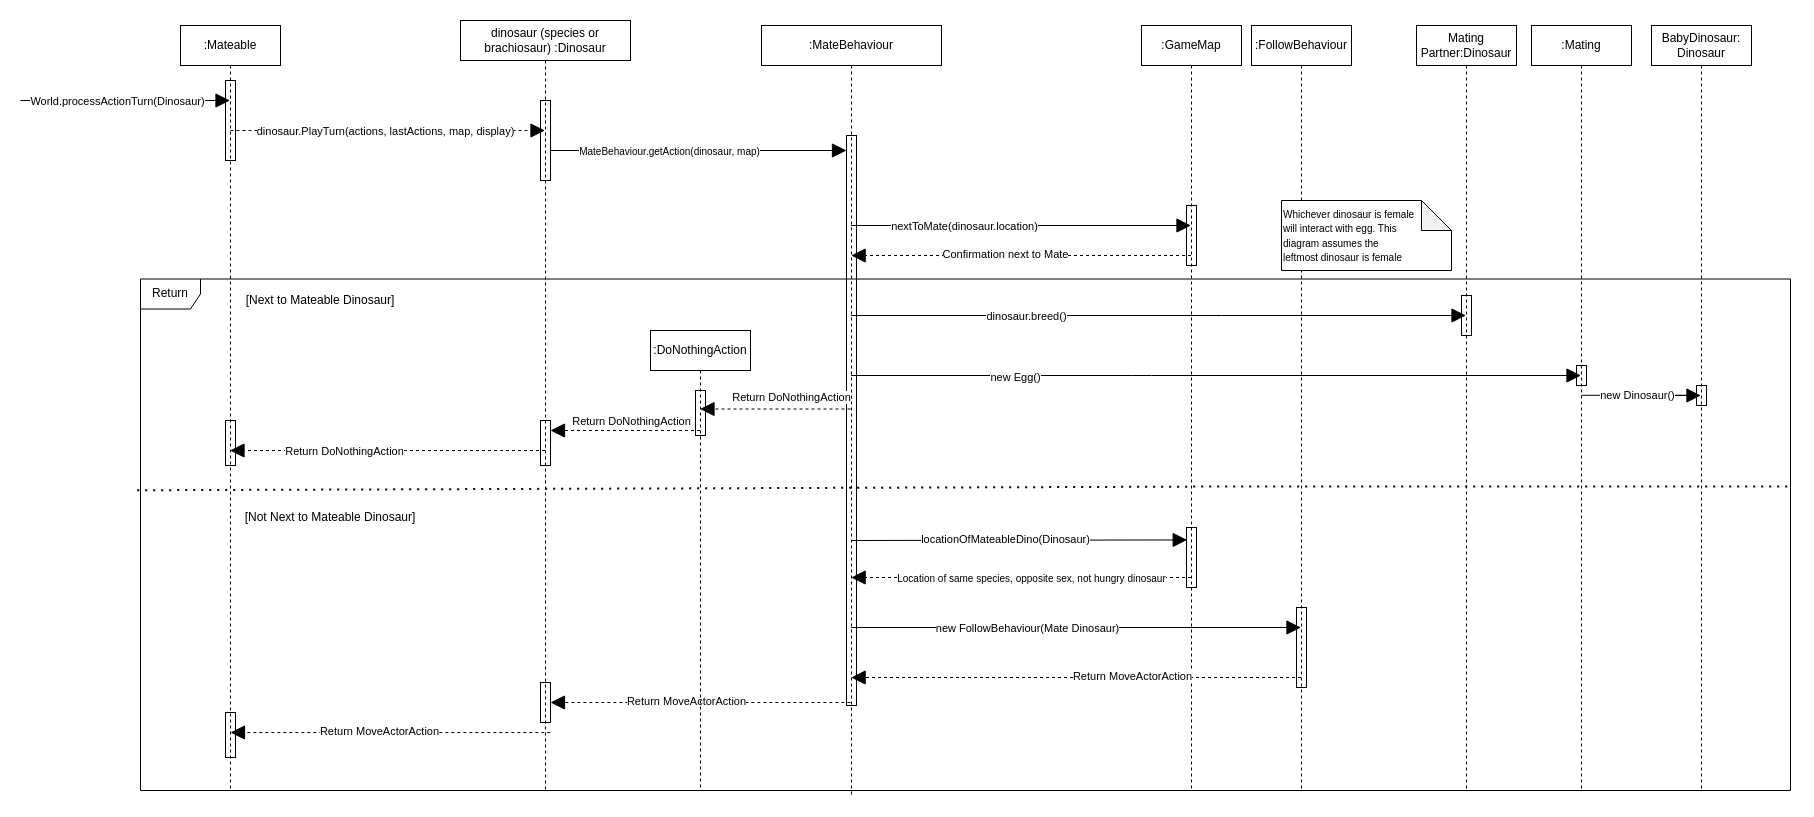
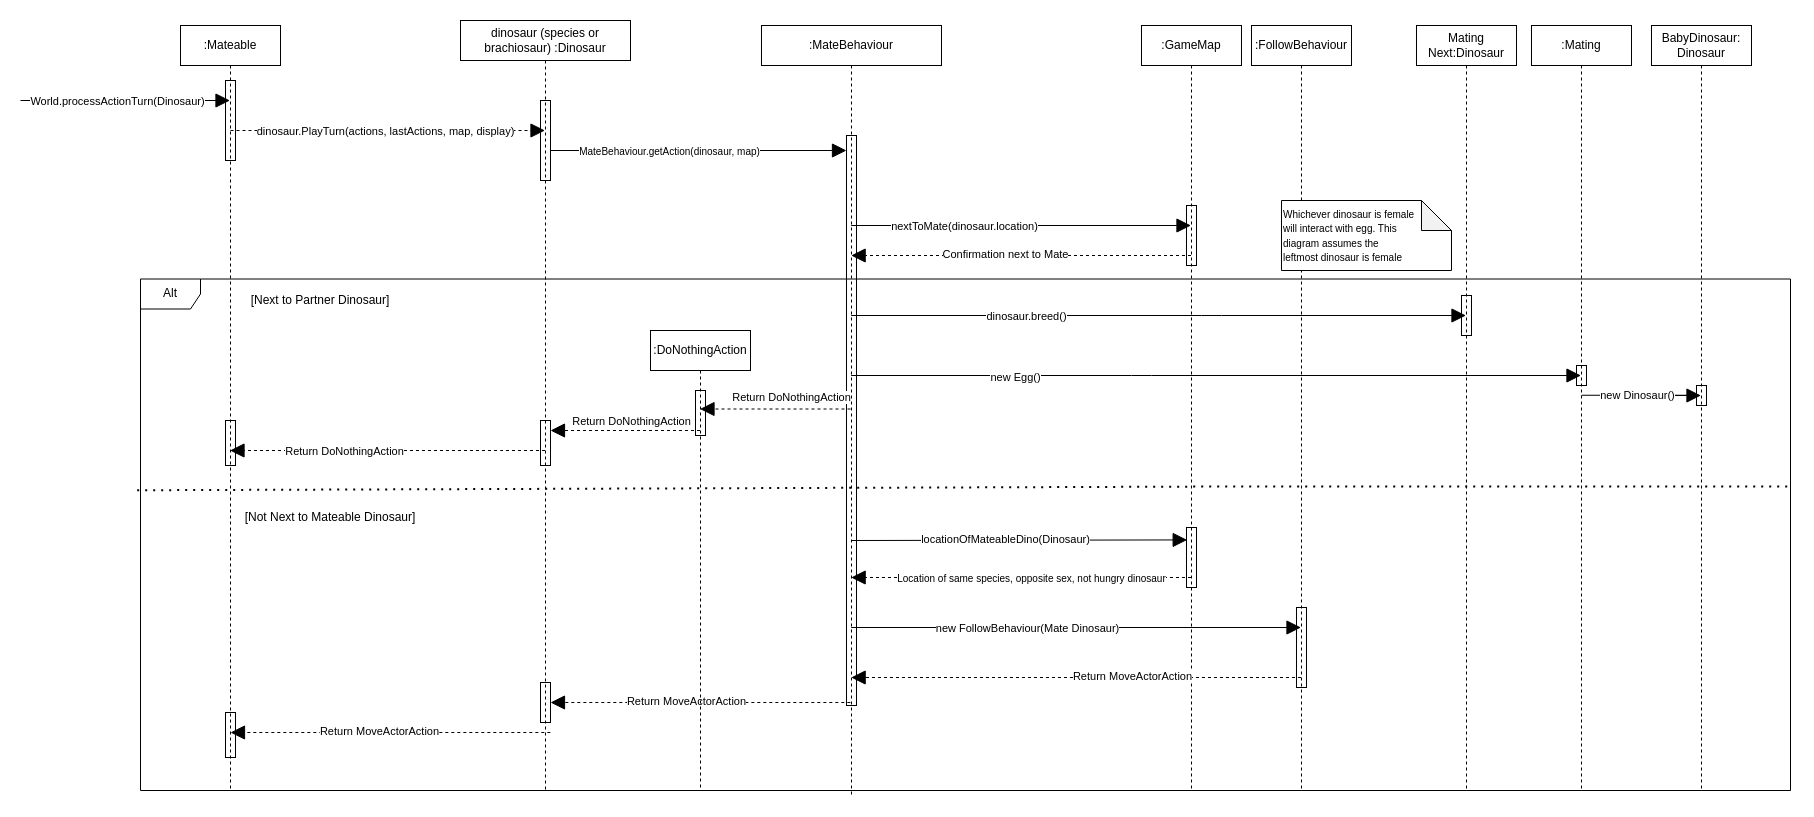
  <mxCell id="0" />
  <mxCell id="1" parent="0" />
- <mxCell id="2" value="Return" style="shape=umlFrame;whiteSpace=wrap;html=1;" parent="1" vertex="1"><mxGeometry x="140" y="278.5" width="1650" height="511.5" as="geometry" /></mxCell>
+ <mxCell id="2" value="Alt" style="shape=umlFrame;whiteSpace=wrap;html=1;" parent="1" vertex="1"><mxGeometry x="140" y="278.5" width="1650" height="511.5" as="geometry" /></mxCell>
  <mxCell id="3" value="" style="html=1;points=[];perimeter=orthogonalPerimeter;" parent="1" vertex="1"><mxGeometry x="1575.99" y="365" width="10" height="20" as="geometry" /></mxCell>
  <mxCell id="4" value="" style="html=1;points=[];perimeter=orthogonalPerimeter;" parent="1" vertex="1"><mxGeometry x="1460.99" y="295" width="10" height="40" as="geometry" /></mxCell>
  <mxCell id="5" value="" style="html=1;points=[];perimeter=orthogonalPerimeter;" parent="1" vertex="1"><mxGeometry x="1185.99" y="205" width="10" height="60" as="geometry" /></mxCell>
  <mxCell id="6" value=":GameMap" style="shape=umlLifeline;perimeter=lifelinePerimeter;whiteSpace=wrap;html=1;container=0;collapsible=0;recursiveResize=0;outlineConnect=0;" parent="1" vertex="1"><mxGeometry x="1140.99" y="25" width="100" height="765" as="geometry" /></mxCell>
  <mxCell id="7" value=":FollowBehaviour" style="shape=umlLifeline;perimeter=lifelinePerimeter;whiteSpace=wrap;html=1;container=1;collapsible=0;recursiveResize=0;outlineConnect=0;" parent="1" vertex="1"><mxGeometry x="1250.99" y="25" width="100" height="765" as="geometry" /></mxCell>
  <mxCell id="8" value="" style="html=1;points=[];perimeter=orthogonalPerimeter;fillColor=none;" parent="7" vertex="1"><mxGeometry x="45" y="582" width="10" height="80" as="geometry" /></mxCell>
  <mxCell id="9" value="" style="endArrow=block;endFill=1;endSize=12;html=1;dashed=1;" parent="1" edge="1"><mxGeometry width="160" relative="1" as="geometry"><mxPoint x="1300.49" y="677" as="sourcePoint" /><mxPoint x="850.657" y="677" as="targetPoint" /><Array as="points"><mxPoint x="1220.99" y="677" /></Array></mxGeometry></mxCell>
  <mxCell id="10" value="Return MoveActorAction" style="edgeLabel;html=1;align=center;verticalAlign=middle;resizable=0;points=[];" parent="9" vertex="1" connectable="0"><mxGeometry x="-0.247" y="-2" relative="1" as="geometry"><mxPoint as="offset" /></mxGeometry></mxCell>
  <mxCell id="11" value="" style="endArrow=block;endFill=1;endSize=12;html=1;" parent="1" edge="1"><mxGeometry width="160" relative="1" as="geometry"><mxPoint x="850.657" y="315" as="sourcePoint" /><mxPoint x="1465.49" y="315" as="targetPoint" /><Array as="points"><mxPoint x="1210.99" y="315" /></Array></mxGeometry></mxCell>
  <mxCell id="12" value="dinosaur.breed()" style="edgeLabel;html=1;align=center;verticalAlign=middle;resizable=0;points=[];" parent="11" vertex="1" connectable="0"><mxGeometry x="-0.431" relative="1" as="geometry"><mxPoint as="offset" /></mxGeometry></mxCell>
  <mxCell id="13" value=":Mating" style="shape=umlLifeline;perimeter=lifelinePerimeter;whiteSpace=wrap;html=1;container=0;collapsible=0;recursiveResize=0;outlineConnect=0;" parent="1" vertex="1"><mxGeometry x="1530.99" y="25" width="100" height="765" as="geometry" /></mxCell>
  <mxCell id="14" value="" style="endArrow=block;endFill=1;endSize=12;html=1;" parent="1" edge="1"><mxGeometry width="160" relative="1" as="geometry"><mxPoint x="850.657" y="375" as="sourcePoint" /><mxPoint x="1580.49" y="375" as="targetPoint" /><Array as="points"><mxPoint x="1140.99" y="375" /></Array></mxGeometry></mxCell>
  <mxCell id="15" value="new Egg()" style="edgeLabel;html=1;align=center;verticalAlign=middle;resizable=0;points=[];" parent="14" vertex="1" connectable="0"><mxGeometry x="-0.55" y="-1" relative="1" as="geometry"><mxPoint as="offset" /></mxGeometry></mxCell>
  <mxCell id="16" value="&lt;font style=&quot;font-size: 10px&quot;&gt;Whichever dinosaur is female &lt;br&gt;will interact with egg. This&lt;br&gt;diagram assumes the&lt;br&gt;leftmost dinosaur is female&lt;/font&gt;" style="shape=note;whiteSpace=wrap;html=1;backgroundOutline=1;darkOpacity=0.05;align=left;" parent="1" vertex="1"><mxGeometry x="1280.99" y="200" width="170" height="70" as="geometry" /></mxCell>
  <mxCell id="17" value="BabyDinosaur:&lt;br&gt;Dinosaur" style="shape=umlLifeline;perimeter=lifelinePerimeter;whiteSpace=wrap;html=1;container=0;collapsible=0;recursiveResize=0;outlineConnect=0;" parent="1" vertex="1"><mxGeometry x="1650.99" y="25" width="100" height="765" as="geometry" /></mxCell>
  <mxCell id="18" value="" style="endArrow=block;endFill=1;endSize=12;html=1;startArrow=none;" parent="1" source="36" edge="1"><mxGeometry width="160" relative="1" as="geometry"><mxPoint x="1550.99" y="435" as="sourcePoint" /><mxPoint x="1700.49" y="395" as="targetPoint" /><Array as="points"><mxPoint x="1640.99" y="395" /></Array></mxGeometry></mxCell>
  <mxCell id="19" value=":MateBehaviour" style="shape=umlLifeline;perimeter=lifelinePerimeter;whiteSpace=wrap;html=1;container=1;collapsible=0;recursiveResize=0;outlineConnect=0;" parent="1" vertex="1"><mxGeometry x="760.99" y="25" width="180" height="770" as="geometry" /></mxCell>
  <mxCell id="20" value="" style="html=1;points=[];perimeter=orthogonalPerimeter;fillColor=none;" parent="19" vertex="1"><mxGeometry x="85" y="110" width="10" height="570" as="geometry" /></mxCell>
  <mxCell id="21" value="" style="endArrow=block;endFill=1;endSize=12;html=1;entryX=0.071;entryY=0.207;entryDx=0;entryDy=0;entryPerimeter=0;" parent="1" target="35" edge="1"><mxGeometry width="160" relative="1" as="geometry"><mxPoint x="850.99" y="540" as="sourcePoint" /><mxPoint x="1161.18" y="539.55" as="targetPoint" /></mxGeometry></mxCell>
  <mxCell id="22" value="locationOfMateableDino(Dinosaur)" style="edgeLabel;html=1;align=center;verticalAlign=middle;resizable=0;points=[];" parent="21" vertex="1" connectable="0"><mxGeometry x="-0.081" y="1" relative="1" as="geometry"><mxPoint as="offset" /></mxGeometry></mxCell>
  <mxCell id="23" value="" style="endArrow=block;dashed=1;endFill=1;endSize=12;html=1;" parent="1" edge="1"><mxGeometry width="160" relative="1" as="geometry"><mxPoint x="1190.49" y="577" as="sourcePoint" /><mxPoint x="850.657" y="577" as="targetPoint" /><Array as="points"><mxPoint x="1150.99" y="577" /><mxPoint x="1100.99" y="577" /></Array></mxGeometry></mxCell>
  <mxCell id="24" value="&lt;font style=&quot;font-size: 10px&quot;&gt;Location of same species, opposite sex, not hungry dinosaur&lt;/font&gt;" style="edgeLabel;html=1;align=center;verticalAlign=middle;resizable=0;points=[];" parent="23" vertex="1" connectable="0"><mxGeometry x="0.31" y="2" relative="1" as="geometry"><mxPoint x="63" y="-2" as="offset" /></mxGeometry></mxCell>
- <mxCell id="25" value="Mating Partner:Dinosaur" style="shape=umlLifeline;perimeter=lifelinePerimeter;whiteSpace=wrap;html=1;container=0;collapsible=0;recursiveResize=0;outlineConnect=0;" parent="1" vertex="1"><mxGeometry x="1415.99" y="25" width="100" height="765" as="geometry" /></mxCell>
+ <mxCell id="25" value="Mating Next:Dinosaur" style="shape=umlLifeline;perimeter=lifelinePerimeter;whiteSpace=wrap;html=1;container=0;collapsible=0;recursiveResize=0;outlineConnect=0;" parent="1" vertex="1"><mxGeometry x="1415.99" y="25" width="100" height="765" as="geometry" /></mxCell>
  <mxCell id="26" value="" style="endArrow=block;endFill=1;endSize=12;html=1;" parent="1" edge="1"><mxGeometry width="160" relative="1" as="geometry"><mxPoint x="850.657" y="627" as="sourcePoint" /><mxPoint x="1300.49" y="627" as="targetPoint" /><Array as="points"><mxPoint x="1050.99" y="627" /></Array></mxGeometry></mxCell>
  <mxCell id="27" value="new FollowBehaviour(Mate Dinosaur)" style="edgeLabel;html=1;align=center;verticalAlign=middle;resizable=0;points=[];" parent="26" vertex="1" connectable="0"><mxGeometry x="-0.266" relative="1" as="geometry"><mxPoint x="11" as="offset" /></mxGeometry></mxCell>
  <mxCell id="28" value="" style="endArrow=block;endFill=1;endSize=12;html=1;" parent="1" edge="1"><mxGeometry width="160" relative="1" as="geometry"><mxPoint x="850.657" y="225" as="sourcePoint" /><mxPoint x="1190.49" y="225" as="targetPoint" /><Array as="points"><mxPoint x="1000.99" y="225" /></Array></mxGeometry></mxCell>
  <mxCell id="29" value="nextToMate(dinosaur.location)" style="edgeLabel;html=1;align=center;verticalAlign=middle;resizable=0;points=[];" parent="28" vertex="1" connectable="0"><mxGeometry x="-0.333" relative="1" as="geometry"><mxPoint as="offset" /></mxGeometry></mxCell>
  <mxCell id="30" value="" style="endArrow=block;dashed=1;endFill=1;endSize=12;html=1;" parent="1" edge="1"><mxGeometry width="160" relative="1" as="geometry"><mxPoint x="1190.49" y="255" as="sourcePoint" /><mxPoint x="850.657" y="255" as="targetPoint" /><Array as="points"><mxPoint x="1080.99" y="255" /></Array></mxGeometry></mxCell>
  <mxCell id="31" value="Confirmation next to Mate" style="edgeLabel;html=1;align=center;verticalAlign=middle;resizable=0;points=[];" parent="30" vertex="1" connectable="0"><mxGeometry x="0.096" y="-2" relative="1" as="geometry"><mxPoint as="offset" /></mxGeometry></mxCell>
- <mxCell id="32" value="[Next to Mateable Dinosaur]" style="text;html=1;strokeColor=none;fillColor=none;align=center;verticalAlign=middle;whiteSpace=wrap;rounded=0;" parent="1" vertex="1"><mxGeometry x="240" y="290" width="160" height="20" as="geometry" /></mxCell>
+ <mxCell id="32" value="[Next to Partner Dinosaur]" style="text;html=1;strokeColor=none;fillColor=none;align=center;verticalAlign=middle;whiteSpace=wrap;rounded=0;" parent="1" vertex="1"><mxGeometry x="240" y="290" width="160" height="20" as="geometry" /></mxCell>
  <mxCell id="33" value="" style="endArrow=none;dashed=1;html=1;dashPattern=1 3;strokeWidth=2;exitX=-0.002;exitY=0.413;exitDx=0;exitDy=0;exitPerimeter=0;" parent="1" source="2" edge="1"><mxGeometry width="50" height="50" relative="1" as="geometry"><mxPoint x="840.99" y="440" as="sourcePoint" /><mxPoint x="1792" y="486" as="targetPoint" /><Array as="points"><mxPoint x="1230" y="486" /></Array></mxGeometry></mxCell>
  <mxCell id="34" value="[Not Next to Mateable Dinosaur]" style="text;html=1;strokeColor=none;fillColor=none;align=center;verticalAlign=middle;whiteSpace=wrap;rounded=0;" parent="1" vertex="1"><mxGeometry x="210" y="507" width="240" height="20" as="geometry" /></mxCell>
  <mxCell id="35" value="" style="html=1;points=[];perimeter=orthogonalPerimeter;fillColor=none;" parent="1" vertex="1"><mxGeometry x="1185.99" y="527" width="10" height="60" as="geometry" /></mxCell>
  <mxCell id="36" value="" style="html=1;points=[];perimeter=orthogonalPerimeter;fillColor=none;" parent="1" vertex="1"><mxGeometry x="1695.99" y="385" width="10" height="20" as="geometry" /></mxCell>
  <mxCell id="37" value="" style="endArrow=none;endFill=1;endSize=12;html=1;" parent="1" edge="1"><mxGeometry width="160" relative="1" as="geometry"><mxPoint x="1581.014" y="394.76" as="sourcePoint" /><mxPoint x="1695.99" y="394.76" as="targetPoint" /><Array as="points" /></mxGeometry></mxCell>
  <mxCell id="38" value="new Dinosaur()" style="edgeLabel;html=1;align=center;verticalAlign=middle;resizable=0;points=[];" parent="37" vertex="1" connectable="0"><mxGeometry x="-0.37" y="-2" relative="1" as="geometry"><mxPoint x="19" y="-2" as="offset" /></mxGeometry></mxCell>
  <mxCell id="39" value="" style="endArrow=block;endFill=1;endSize=12;html=1;" parent="1" edge="1"><mxGeometry width="160" relative="1" as="geometry"><mxPoint x="550.167" y="150" as="sourcePoint" /><mxPoint x="845.99" y="150" as="targetPoint" /></mxGeometry></mxCell>
  <mxCell id="40" value="&lt;font size=&quot;1&quot;&gt;MateBehaviour.getAction(dinosaur, map)&lt;/font&gt;" style="edgeLabel;html=1;align=center;verticalAlign=middle;resizable=0;points=[];" parent="39" vertex="1" connectable="0"><mxGeometry x="-0.519" y="1" relative="1" as="geometry"><mxPoint x="47" y="1" as="offset" /></mxGeometry></mxCell>
  <mxCell id="41" value=":Mateable" style="shape=umlLifeline;perimeter=lifelinePerimeter;whiteSpace=wrap;html=1;container=1;collapsible=0;recursiveResize=0;outlineConnect=0;" vertex="1" parent="1"><mxGeometry x="180" y="25" width="100" height="765" as="geometry" /></mxCell>
  <mxCell id="42" value="" style="endArrow=block;dashed=1;endFill=1;endSize=12;html=1;" edge="1" parent="41" target="49"><mxGeometry width="160" relative="1" as="geometry"><mxPoint x="50" y="105" as="sourcePoint" /><mxPoint x="210" y="105" as="targetPoint" /></mxGeometry></mxCell>
  <mxCell id="43" value="dinosaur.PlayTurn(actions, lastActions, map, display)" style="edgeLabel;html=1;align=center;verticalAlign=middle;resizable=0;points=[];" vertex="1" connectable="0" parent="42"><mxGeometry x="-0.418" y="-1" relative="1" as="geometry"><mxPoint x="62" y="-1" as="offset" /></mxGeometry></mxCell>
  <mxCell id="44" value="" style="html=1;points=[];perimeter=orthogonalPerimeter;fillColor=none;" vertex="1" parent="41"><mxGeometry x="45" y="687" width="10" height="45" as="geometry" /></mxCell>
  <mxCell id="45" value="" style="html=1;points=[];perimeter=orthogonalPerimeter;fillColor=none;" vertex="1" parent="41"><mxGeometry x="45" y="55" width="10" height="80" as="geometry" /></mxCell>
  <mxCell id="46" value="" style="html=1;points=[];perimeter=orthogonalPerimeter;fillColor=none;" vertex="1" parent="41"><mxGeometry x="45" y="395" width="10" height="45" as="geometry" /></mxCell>
  <mxCell id="47" value="" style="endArrow=block;endFill=1;endSize=12;html=1;" edge="1" parent="1" target="41"><mxGeometry width="160" relative="1" as="geometry"><mxPoint x="20" y="100" as="sourcePoint" /><mxPoint x="180" y="130" as="targetPoint" /><Array as="points"><mxPoint x="140" y="100" /></Array></mxGeometry></mxCell>
  <mxCell id="48" value="World.processActionTurn(Dinosaur)" style="edgeLabel;html=1;align=center;verticalAlign=middle;resizable=0;points=[];" vertex="1" connectable="0" parent="47"><mxGeometry x="-0.478" y="2" relative="1" as="geometry"><mxPoint x="41" y="2" as="offset" /></mxGeometry></mxCell>
  <mxCell id="49" value="dinosaur (species or brachiosaur) :Dinosaur" style="shape=umlLifeline;perimeter=lifelinePerimeter;whiteSpace=wrap;html=1;container=1;collapsible=0;recursiveResize=0;outlineConnect=0;" vertex="1" parent="1"><mxGeometry x="460" y="20" width="170" height="770" as="geometry" /></mxCell>
  <mxCell id="50" value="" style="html=1;points=[];perimeter=orthogonalPerimeter;fillColor=none;" vertex="1" parent="49"><mxGeometry x="80" y="662" width="10" height="40" as="geometry" /></mxCell>
  <mxCell id="51" value="" style="html=1;points=[];perimeter=orthogonalPerimeter;fillColor=none;" vertex="1" parent="49"><mxGeometry x="80" y="80" width="10" height="80" as="geometry" /></mxCell>
  <mxCell id="52" value="" style="endArrow=block;endFill=1;endSize=12;html=1;dashed=1;" edge="1" parent="1" target="50"><mxGeometry width="160" relative="1" as="geometry"><mxPoint x="849.83" y="702" as="sourcePoint" /><mxPoint x="560" y="702" as="targetPoint" /><Array as="points"><mxPoint x="770.33" y="702" /></Array></mxGeometry></mxCell>
  <mxCell id="53" value="Return MoveActorAction" style="edgeLabel;html=1;align=center;verticalAlign=middle;resizable=0;points=[];" vertex="1" connectable="0" parent="52"><mxGeometry x="-0.247" y="-2" relative="1" as="geometry"><mxPoint x="-51" as="offset" /></mxGeometry></mxCell>
  <mxCell id="54" value="" style="endArrow=block;endFill=1;endSize=12;html=1;dashed=1;" edge="1" parent="1"><mxGeometry width="160" relative="1" as="geometry"><mxPoint x="549.83" y="732" as="sourcePoint" /><mxPoint x="230" y="732" as="targetPoint" /><Array as="points"><mxPoint x="470.33" y="732" /></Array></mxGeometry></mxCell>
  <mxCell id="55" value="Return MoveActorAction" style="edgeLabel;html=1;align=center;verticalAlign=middle;resizable=0;points=[];" vertex="1" connectable="0" parent="54"><mxGeometry x="-0.247" y="-2" relative="1" as="geometry"><mxPoint x="-51" as="offset" /></mxGeometry></mxCell>
  <mxCell id="56" value="" style="endArrow=block;endFill=1;endSize=12;html=1;dashed=1;" edge="1" parent="1" target="58"><mxGeometry width="160" relative="1" as="geometry"><mxPoint x="850" y="408.5" as="sourcePoint" /><mxPoint x="740" y="401.5" as="targetPoint" /></mxGeometry></mxCell>
  <mxCell id="57" value="Return DoNothingAction" style="edgeLabel;html=1;align=center;verticalAlign=middle;resizable=0;points=[];" vertex="1" connectable="0" parent="56"><mxGeometry x="0.591" y="-2" relative="1" as="geometry"><mxPoint x="60" y="-10" as="offset" /></mxGeometry></mxCell>
  <mxCell id="58" value=":DoNothingAction" style="shape=umlLifeline;perimeter=lifelinePerimeter;whiteSpace=wrap;html=1;container=1;collapsible=0;recursiveResize=0;outlineConnect=0;fillColor=none;" vertex="1" parent="1"><mxGeometry x="650" y="330" width="100" height="460" as="geometry" /></mxCell>
  <mxCell id="59" value="" style="html=1;points=[];perimeter=orthogonalPerimeter;fillColor=none;" vertex="1" parent="58"><mxGeometry x="45" y="60" width="10" height="45" as="geometry" /></mxCell>
  <mxCell id="60" value="" style="endArrow=block;endFill=1;endSize=12;html=1;dashed=1;" edge="1" parent="1"><mxGeometry width="160" relative="1" as="geometry"><mxPoint x="699.5" y="430" as="sourcePoint" /><mxPoint x="550" y="430" as="targetPoint" /></mxGeometry></mxCell>
  <mxCell id="61" value="Return DoNothingAction" style="edgeLabel;html=1;align=center;verticalAlign=middle;resizable=0;points=[];" vertex="1" connectable="0" parent="60"><mxGeometry x="0.591" y="-2" relative="1" as="geometry"><mxPoint x="50" y="-8" as="offset" /></mxGeometry></mxCell>
  <mxCell id="62" value="" style="endArrow=block;endFill=1;endSize=12;html=1;dashed=1;" edge="1" parent="1"><mxGeometry width="160" relative="1" as="geometry"><mxPoint x="544.5" y="450" as="sourcePoint" /><mxPoint x="229.5" y="450" as="targetPoint" /><Array as="points"><mxPoint x="490" y="450" /></Array></mxGeometry></mxCell>
  <mxCell id="63" value="Return DoNothingAction" style="edgeLabel;html=1;align=center;verticalAlign=middle;resizable=0;points=[];" vertex="1" connectable="0" parent="62"><mxGeometry x="0.591" y="-2" relative="1" as="geometry"><mxPoint x="50" y="2" as="offset" /></mxGeometry></mxCell>
  <mxCell id="64" value="" style="html=1;points=[];perimeter=orthogonalPerimeter;fillColor=none;" vertex="1" parent="1"><mxGeometry x="540" y="420" width="10" height="45" as="geometry" /></mxCell>
  <mxCell id="65" style="edgeStyle=orthogonalEdgeStyle;rounded=0;orthogonalLoop=1;jettySize=auto;html=1;exitX=0.5;exitY=1;exitDx=0;exitDy=0;dashed=1;endArrow=block;endFill=1;" edge="1" parent="1" source="34" target="34"><mxGeometry relative="1" as="geometry" /></mxCell>
